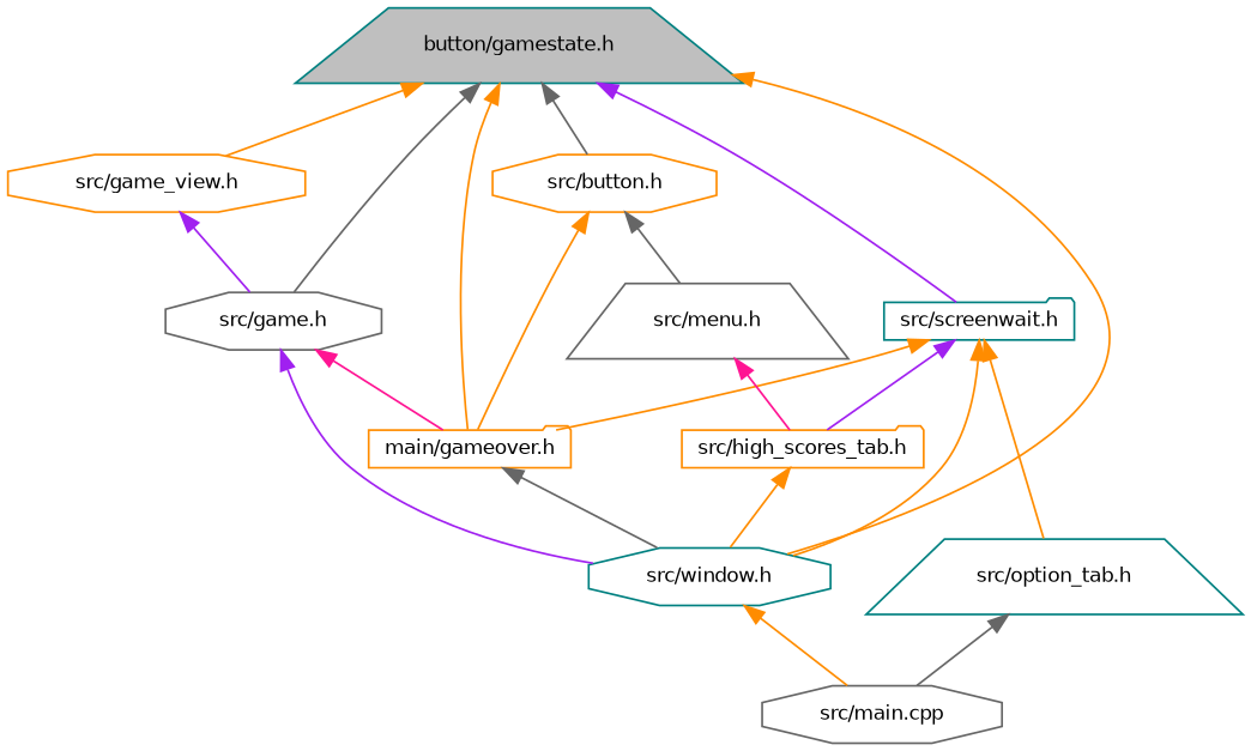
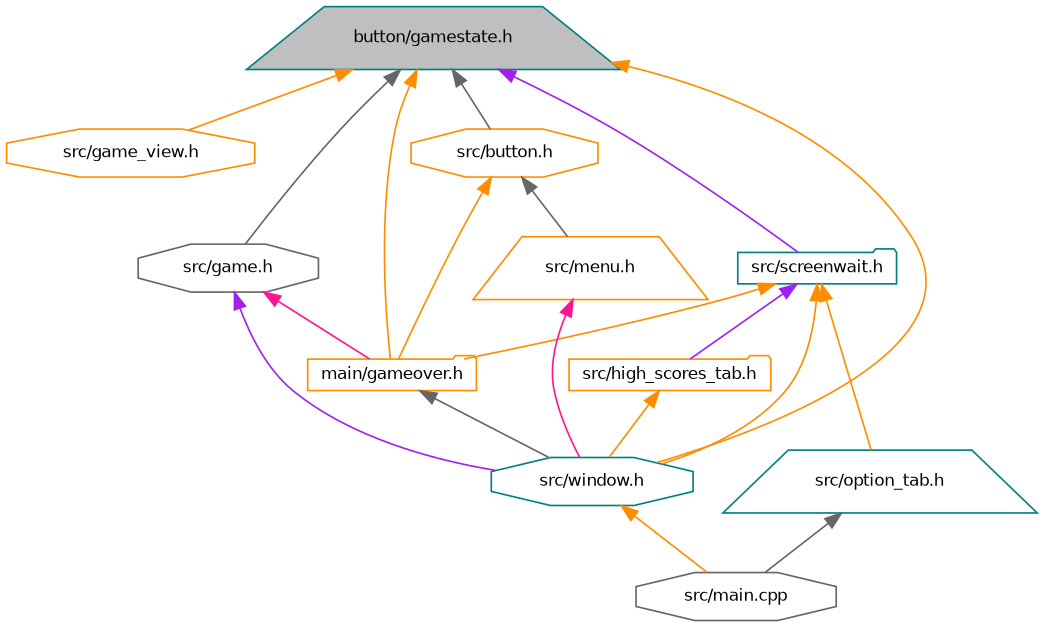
  digraph {
    node [color=darkorange fillcolor=white fontname=Helvetica fontsize=10 shape=octagon style=filled]
    edge [color=darkorange dir=back fontname=Helvetica fontsize=10 labelfontname=Helvetica labelfontsize=10 style=solid]
    n1 [color=teal fillcolor=grey75 fontcolor=black height=0.2 label="button/gamestate.h" shape=trapezium width=0.4]
    n2 [height=0.2 label="src/button.h" width=0.4]
    n3 [color=teal height=0.2 label="src/window.h" width=0.4]
    n4 [height=0.2 label="main/gameover.h" shape=folder width=0.4]
    n5 [color=teal height=0.2 label="src/screenwait.h" shape=folder width=0.4]
    n6 [height=0.2 label="src/game_view.h" width=0.4]
    n7 [color=gray40 height=0.2 label="src/game.h" width=0.4]
-   n8 [color=gray40 height=0.2 label="src/menu.h" shape=trapezium width=0.4]
+   n8 [height=0.2 label="src/menu.h" shape=trapezium width=0.4]
    n9 [color=gray40 height=0.2 label="src/main.cpp" width=0.4]
    n10 [color=teal height=0.2 label="src/option_tab.h" shape=trapezium width=0.4]
    n11 [height=0.2 label="src/high_scores_tab.h" shape=folder width=0.4]
    n1 -> n2 [color=gray40]
    n1 -> n3
    n1 -> n4
    n1 -> n5 [color=purple]
    n1 -> n6
    n1 -> n7 [color=gray40]
    n2 -> n4
    n2 -> n8 [color=gray40]
    n3 -> n9
    n4 -> n3 [color=gray40]
    n5 -> n3
    n5 -> n4
    n5 -> n10
    n5 -> n11 [color=purple]
-   n6 -> n7 [color=purple]
    n7 -> n3 [color=purple]
    n7 -> n4 [color=deeppink]
-   n8 -> n11 [color=deeppink]
+   n8 -> n3 [color=deeppink]
    n10 -> n9 [color=gray40]
    n11 -> n3
  }
